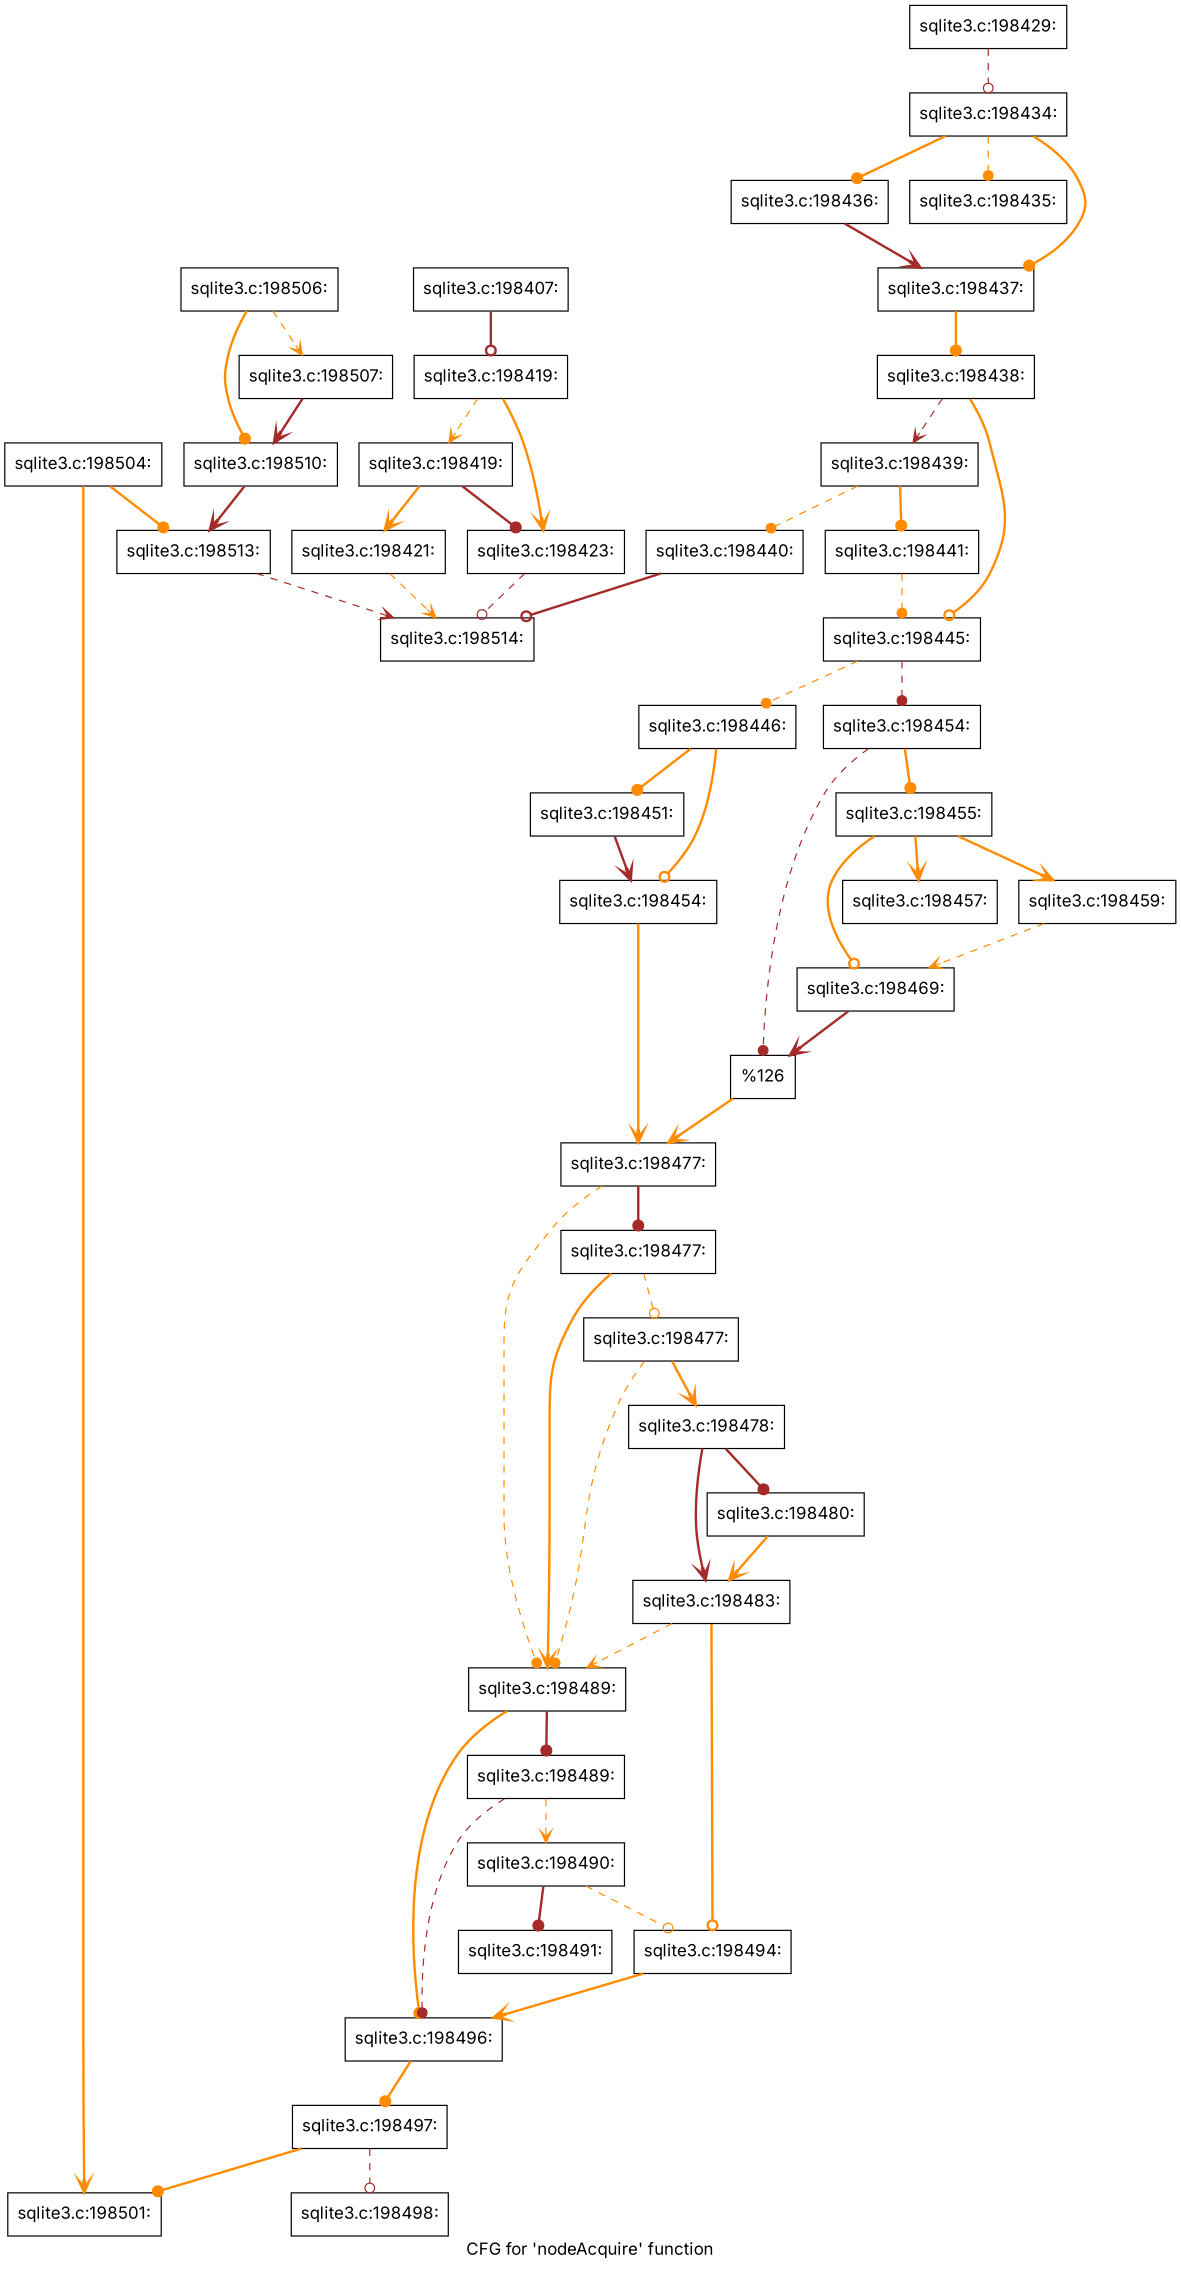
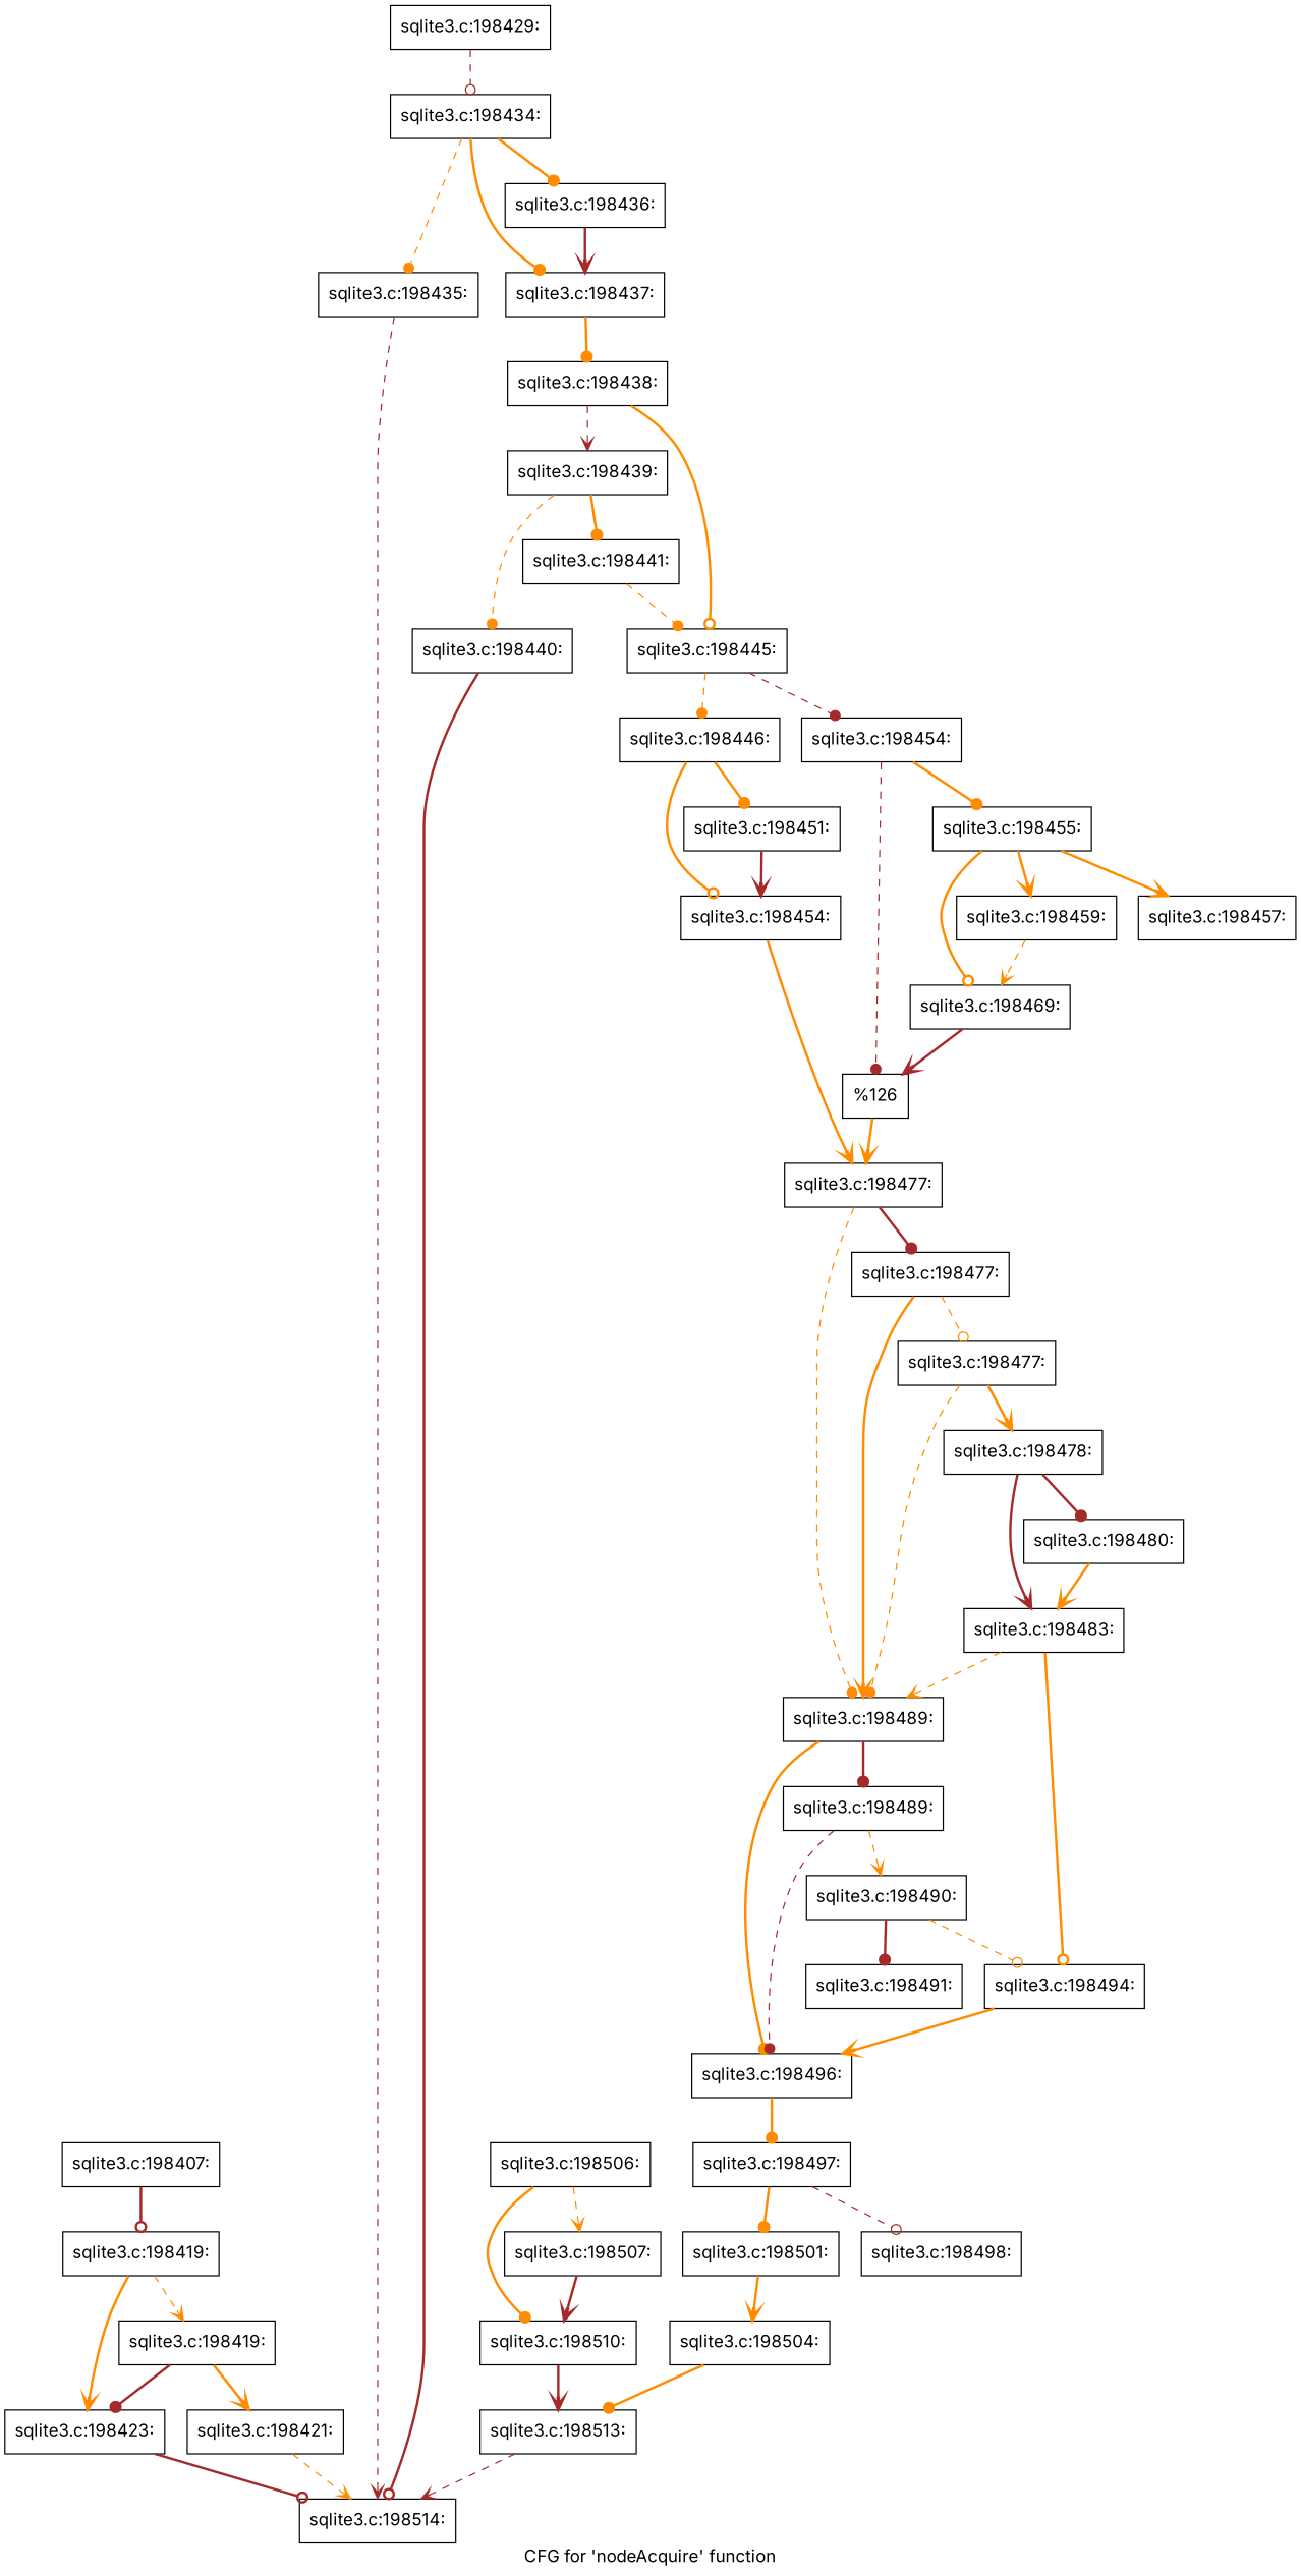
  digraph {
    fontname=Inter
    label="CFG for 'nodeAcquire' function"
    node [fontname=Inter shape=record]
    edge [arrowhead=vee color=darkorange fontname=Inter style=bold]
    n1 [label="{sqlite3.c:198407:}"]
    n2 [label="{sqlite3.c:198419:}"]
    n3 [label="{sqlite3.c:198419:}"]
    n4 [label="{sqlite3.c:198423:}"]
    n5 [label="{sqlite3.c:198421:}"]
    n6 [label="{sqlite3.c:198514:}"]
    n7 [label="{sqlite3.c:198429:}"]
    n8 [label="{sqlite3.c:198434:}"]
    n9 [label="{sqlite3.c:198438:}"]
    n10 [label="{sqlite3.c:198439:}"]
    n11 [label="{sqlite3.c:198445:}"]
    n12 [label="{sqlite3.c:198437:}"]
    n13 [label="{sqlite3.c:198435:}"]
    n14 [label="{sqlite3.c:198436:}"]
    n15 [label="{sqlite3.c:198440:}"]
    n16 [label="{sqlite3.c:198441:}"]
    n17 [label="{sqlite3.c:198446:}"]
    n18 [label="{sqlite3.c:198454:}"]
    n19 [label="{sqlite3.c:198451:}"]
    n20 [label="{sqlite3.c:198454:}"]
    n21 [label="{sqlite3.c:198455:}"]
    n22 [label="{%126}"]
    n23 [label="{sqlite3.c:198477:}"]
    n24 [label="{sqlite3.c:198459:}"]
    n25 [label="{sqlite3.c:198457:}"]
    n26 [label="{sqlite3.c:198469:}"]
    n27 [label="{sqlite3.c:198477:}"]
    n28 [label="{sqlite3.c:198489:}"]
    n29 [label="{sqlite3.c:198477:}"]
    n30 [label="{sqlite3.c:198489:}"]
    n31 [label="{sqlite3.c:198496:}"]
    n32 [label="{sqlite3.c:198478:}"]
    n33 [label="{sqlite3.c:198490:}"]
    n34 [label="{sqlite3.c:198497:}"]
    n35 [label="{sqlite3.c:198480:}"]
    n36 [label="{sqlite3.c:198483:}"]
    n37 [label="{sqlite3.c:198494:}"]
    n38 [label="{sqlite3.c:198491:}"]
    n39 [label="{sqlite3.c:198498:}"]
    n40 [label="{sqlite3.c:198501:}"]
    n41 [label="{sqlite3.c:198506:}"]
    n42 [label="{sqlite3.c:198507:}"]
    n43 [label="{sqlite3.c:198510:}"]
    n44 [label="{sqlite3.c:198504:}"]
    n45 [label="{sqlite3.c:198513:}"]
    n1 -> n2 [arrowhead=odot color=brown]
    n2 -> n3 [style=dashed]
    n2 -> n4
    n3 -> n4 [arrowhead=dot color=brown]
    n3 -> n5
-   n4 -> n6 [arrowhead=odot color=brown style=dashed]
+   n4 -> n6 [arrowhead=odot color=brown]
    n5 -> n6 [style=dashed]
    n7 -> n8 [arrowhead=odot color=brown style=dashed]
    n8 -> n12 [arrowhead=dot]
    n8 -> n13 [arrowhead=dot style=dashed]
    n8 -> n14 [arrowhead=dot]
    n9 -> n10 [color=brown style=dashed]
    n9 -> n11 [arrowhead=odot]
    n10 -> n15 [arrowhead=dot style=dashed]
    n10 -> n16 [arrowhead=dot]
    n11 -> n17 [arrowhead=dot style=dashed]
    n11 -> n18 [arrowhead=dot color=brown style=dashed]
    n12 -> n9 [arrowhead=dot]
+   n13 -> n6 [color=brown style=dashed]
    n14 -> n12 [color=brown]
    n15 -> n6 [arrowhead=odot color=brown]
    n16 -> n11 [arrowhead=dot style=dashed]
    n17 -> n19 [arrowhead=dot]
    n17 -> n20 [arrowhead=odot]
    n18 -> n21 [arrowhead=dot]
    n18 -> n22 [arrowhead=dot color=brown style=dashed]
    n19 -> n20 [color=brown]
    n20 -> n23
    n21 -> n24
    n21 -> n25
    n21 -> n26 [arrowhead=odot]
    n22 -> n23
    n23 -> n27 [arrowhead=dot color=brown]
    n23 -> n28 [arrowhead=dot style=dashed]
    n24 -> n26 [style=dashed]
    n26 -> n22 [color=brown]
    n27 -> n28
    n27 -> n29 [arrowhead=odot style=dashed]
    n28 -> n30 [arrowhead=dot color=brown]
    n28 -> n31 [arrowhead=dot]
    n29 -> n28 [arrowhead=dot style=dashed]
    n29 -> n32
    n30 -> n31 [arrowhead=dot color=brown style=dashed]
    n30 -> n33 [style=dashed]
    n31 -> n34 [arrowhead=dot]
    n32 -> n35 [arrowhead=dot color=brown]
    n32 -> n36 [color=brown]
    n33 -> n37 [arrowhead=odot style=dashed]
    n33 -> n38 [arrowhead=dot color=brown]
    n34 -> n39 [arrowhead=odot color=brown style=dashed]
    n34 -> n40 [arrowhead=dot]
    n35 -> n36
    n36 -> n28 [style=dashed]
    n36 -> n37 [arrowhead=odot]
    n37 -> n31
-   n44 -> n40
+   n40 -> n44
    n41 -> n42 [style=dashed]
    n41 -> n43 [arrowhead=dot]
    n42 -> n43 [color=brown]
    n43 -> n45 [color=brown]
    n44 -> n45 [arrowhead=dot]
    n45 -> n6 [color=brown style=dashed]
  }
